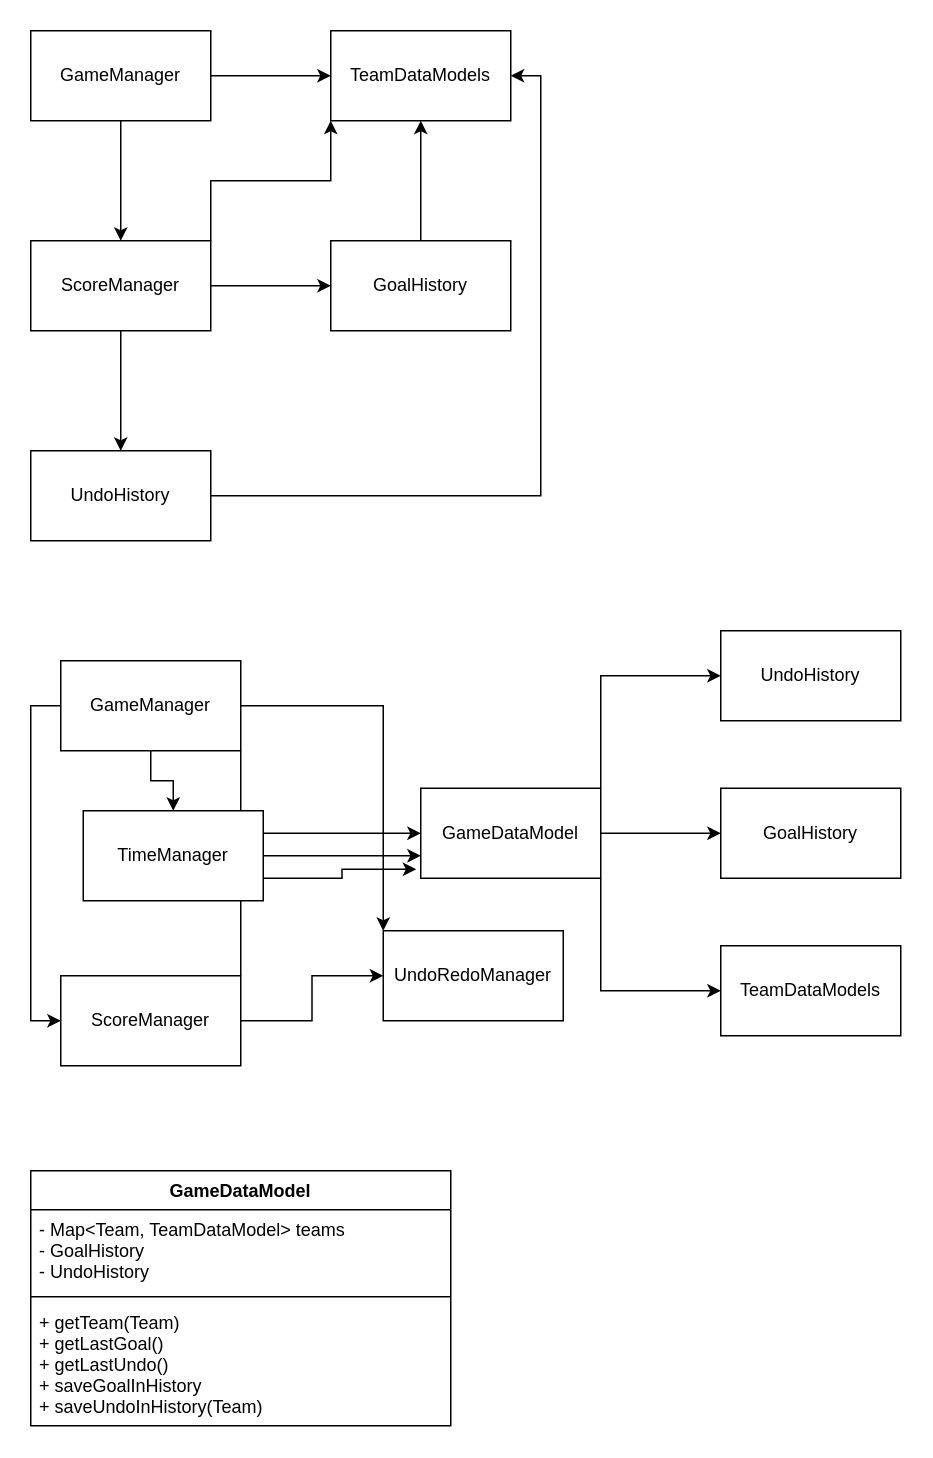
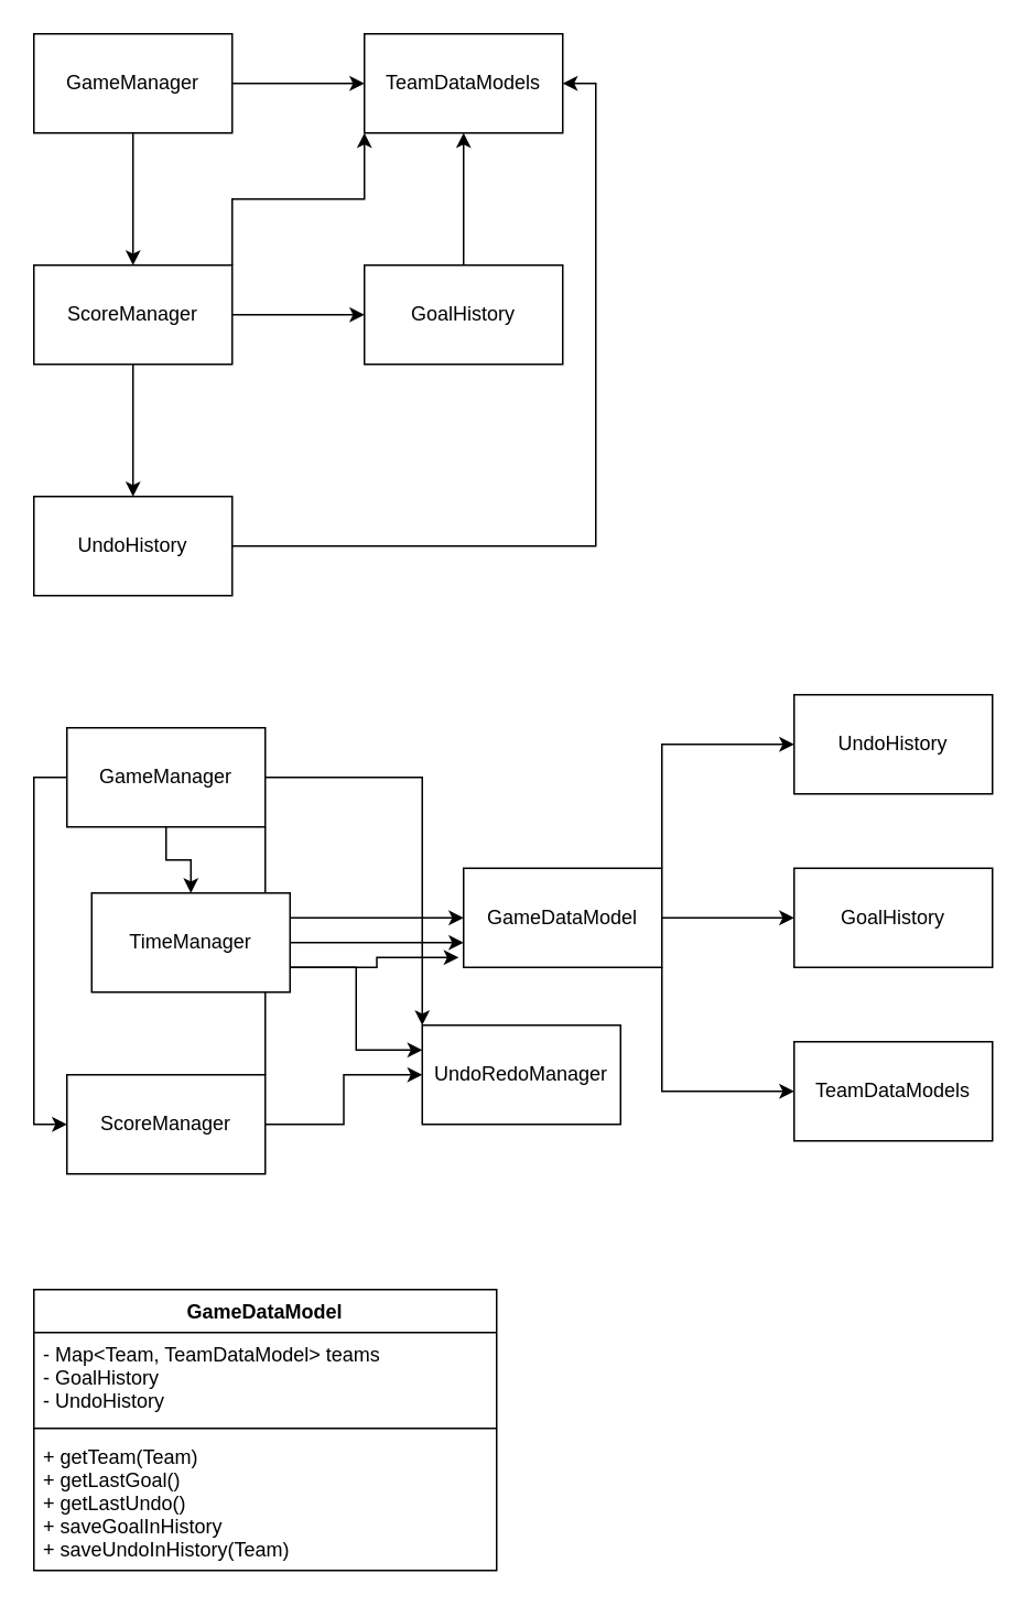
  <mxCell id="0" />
  <mxCell id="1" parent="0" />
  <mxCell id="2" value="" style="edgeStyle=orthogonalEdgeStyle;rounded=0;orthogonalLoop=1;jettySize=auto;html=1;" edge="1" parent="1" source="4" target="9"><mxGeometry relative="1" as="geometry" /></mxCell>
  <mxCell id="3" value="" style="edgeStyle=orthogonalEdgeStyle;rounded=0;orthogonalLoop=1;jettySize=auto;html=1;" edge="1" parent="1" source="4" target="5"><mxGeometry relative="1" as="geometry" /></mxCell>
  <mxCell id="4" value="GameManager" style="rounded=0;whiteSpace=wrap;html=1;" vertex="1" parent="1"><mxGeometry x="20" y="20" width="120" height="60" as="geometry" /></mxCell>
  <mxCell id="5" value="TeamDataModels" style="rounded=0;whiteSpace=wrap;html=1;" vertex="1" parent="1"><mxGeometry x="220" y="20" width="120" height="60" as="geometry" /></mxCell>
  <mxCell id="6" value="" style="edgeStyle=orthogonalEdgeStyle;rounded=0;orthogonalLoop=1;jettySize=auto;html=1;" edge="1" parent="1" source="9" target="13"><mxGeometry relative="1" as="geometry" /></mxCell>
  <mxCell id="7" value="" style="edgeStyle=orthogonalEdgeStyle;rounded=0;orthogonalLoop=1;jettySize=auto;html=1;" edge="1" parent="1" source="9" target="11"><mxGeometry relative="1" as="geometry" /></mxCell>
  <mxCell id="8" style="edgeStyle=orthogonalEdgeStyle;rounded=0;orthogonalLoop=1;jettySize=auto;html=1;exitX=1;exitY=0;exitDx=0;exitDy=0;entryX=0;entryY=1;entryDx=0;entryDy=0;" edge="1" parent="1" source="9" target="5"><mxGeometry relative="1" as="geometry" /></mxCell>
  <mxCell id="9" value="ScoreManager" style="rounded=0;whiteSpace=wrap;html=1;" vertex="1" parent="1"><mxGeometry x="20" y="160" width="120" height="60" as="geometry" /></mxCell>
  <mxCell id="10" style="edgeStyle=orthogonalEdgeStyle;rounded=0;orthogonalLoop=1;jettySize=auto;html=1;exitX=1;exitY=0.5;exitDx=0;exitDy=0;entryX=1;entryY=0.5;entryDx=0;entryDy=0;" edge="1" parent="1" source="11" target="5"><mxGeometry relative="1" as="geometry" /></mxCell>
  <mxCell id="11" value="UndoHistory" style="rounded=0;whiteSpace=wrap;html=1;" vertex="1" parent="1"><mxGeometry x="20" y="300" width="120" height="60" as="geometry" /></mxCell>
  <mxCell id="12" style="edgeStyle=orthogonalEdgeStyle;rounded=0;orthogonalLoop=1;jettySize=auto;html=1;exitX=0.5;exitY=0;exitDx=0;exitDy=0;entryX=0.5;entryY=1;entryDx=0;entryDy=0;" edge="1" parent="1" source="13" target="5"><mxGeometry relative="1" as="geometry" /></mxCell>
  <mxCell id="13" value="GoalHistory" style="rounded=0;whiteSpace=wrap;html=1;" vertex="1" parent="1"><mxGeometry x="220" y="160" width="120" height="60" as="geometry" /></mxCell>
  <mxCell id="14" style="edgeStyle=orthogonalEdgeStyle;rounded=0;orthogonalLoop=1;jettySize=auto;html=1;exitX=1;exitY=1;exitDx=0;exitDy=0;entryX=0;entryY=0.5;entryDx=0;entryDy=0;" edge="1" parent="1" source="18" target="28"><mxGeometry relative="1" as="geometry" /></mxCell>
  <mxCell id="15" style="edgeStyle=orthogonalEdgeStyle;rounded=0;orthogonalLoop=1;jettySize=auto;html=1;exitX=0;exitY=0.5;exitDx=0;exitDy=0;entryX=0;entryY=0.5;entryDx=0;entryDy=0;" edge="1" parent="1" source="18" target="22"><mxGeometry relative="1" as="geometry" /></mxCell>
  <mxCell id="16" style="edgeStyle=orthogonalEdgeStyle;rounded=0;orthogonalLoop=1;jettySize=auto;html=1;exitX=0.5;exitY=1;exitDx=0;exitDy=0;entryX=0.5;entryY=0;entryDx=0;entryDy=0;" edge="1" parent="1" source="18" target="31"><mxGeometry relative="1" as="geometry" /></mxCell>
  <mxCell id="17" style="edgeStyle=orthogonalEdgeStyle;rounded=0;orthogonalLoop=1;jettySize=auto;html=1;exitX=1;exitY=0.5;exitDx=0;exitDy=0;entryX=0;entryY=0;entryDx=0;entryDy=0;" edge="1" parent="1" source="18" target="32"><mxGeometry relative="1" as="geometry" /></mxCell>
  <mxCell id="18" value="GameManager" style="rounded=0;whiteSpace=wrap;html=1;" vertex="1" parent="1"><mxGeometry x="40" y="440" width="120" height="60" as="geometry" /></mxCell>
  <mxCell id="19" value="TeamDataModels" style="rounded=0;whiteSpace=wrap;html=1;" vertex="1" parent="1"><mxGeometry x="480" y="630" width="120" height="60" as="geometry" /></mxCell>
  <mxCell id="20" style="edgeStyle=orthogonalEdgeStyle;rounded=0;orthogonalLoop=1;jettySize=auto;html=1;exitX=1;exitY=0;exitDx=0;exitDy=0;entryX=0;entryY=0.75;entryDx=0;entryDy=0;" edge="1" parent="1" source="22" target="28"><mxGeometry relative="1" as="geometry" /></mxCell>
  <mxCell id="21" style="edgeStyle=orthogonalEdgeStyle;rounded=0;orthogonalLoop=1;jettySize=auto;html=1;exitX=1;exitY=0.5;exitDx=0;exitDy=0;entryX=0;entryY=0.5;entryDx=0;entryDy=0;" edge="1" parent="1" source="22" target="32"><mxGeometry relative="1" as="geometry" /></mxCell>
  <mxCell id="22" value="ScoreManager" style="rounded=0;whiteSpace=wrap;html=1;" vertex="1" parent="1"><mxGeometry x="40" y="650" width="120" height="60" as="geometry" /></mxCell>
  <mxCell id="23" value="UndoHistory" style="rounded=0;whiteSpace=wrap;html=1;" vertex="1" parent="1"><mxGeometry x="480" y="420" width="120" height="60" as="geometry" /></mxCell>
  <mxCell id="24" value="GoalHistory" style="rounded=0;whiteSpace=wrap;html=1;" vertex="1" parent="1"><mxGeometry x="480" y="525" width="120" height="60" as="geometry" /></mxCell>
  <mxCell id="25" style="edgeStyle=orthogonalEdgeStyle;rounded=0;orthogonalLoop=1;jettySize=auto;html=1;exitX=1;exitY=0;exitDx=0;exitDy=0;entryX=0;entryY=0.5;entryDx=0;entryDy=0;" edge="1" parent="1" source="28" target="23"><mxGeometry relative="1" as="geometry" /></mxCell>
  <mxCell id="26" style="edgeStyle=orthogonalEdgeStyle;rounded=0;orthogonalLoop=1;jettySize=auto;html=1;exitX=1;exitY=0.5;exitDx=0;exitDy=0;entryX=0;entryY=0.5;entryDx=0;entryDy=0;" edge="1" parent="1" source="28" target="24"><mxGeometry relative="1" as="geometry" /></mxCell>
  <mxCell id="27" style="edgeStyle=orthogonalEdgeStyle;rounded=0;orthogonalLoop=1;jettySize=auto;html=1;exitX=1;exitY=1;exitDx=0;exitDy=0;entryX=0;entryY=0.5;entryDx=0;entryDy=0;" edge="1" parent="1" source="28" target="19"><mxGeometry relative="1" as="geometry" /></mxCell>
  <mxCell id="28" value="GameDataModel" style="rounded=0;whiteSpace=wrap;html=1;" vertex="1" parent="1"><mxGeometry x="280" y="525" width="120" height="60" as="geometry" /></mxCell>
  <mxCell id="29" style="edgeStyle=orthogonalEdgeStyle;rounded=0;orthogonalLoop=1;jettySize=auto;html=1;exitX=1;exitY=0.75;exitDx=0;exitDy=0;entryX=-0.025;entryY=0.9;entryDx=0;entryDy=0;entryPerimeter=0;" edge="1" parent="1" source="31" target="28"><mxGeometry relative="1" as="geometry" /></mxCell>
+ <mxCell id="30" style="edgeStyle=orthogonalEdgeStyle;rounded=0;orthogonalLoop=1;jettySize=auto;html=1;exitX=1;exitY=0.75;exitDx=0;exitDy=0;entryX=0;entryY=0.25;entryDx=0;entryDy=0;" edge="1" parent="1" source="31" target="32"><mxGeometry relative="1" as="geometry" /></mxCell>
  <mxCell id="31" value="TimeManager" style="rounded=0;whiteSpace=wrap;html=1;" vertex="1" parent="1"><mxGeometry x="55" y="540" width="120" height="60" as="geometry" /></mxCell>
  <mxCell id="32" value="UndoRedoManager" style="rounded=0;whiteSpace=wrap;html=1;" vertex="1" parent="1"><mxGeometry x="255" y="620" width="120" height="60" as="geometry" /></mxCell>
  <mxCell id="33" value="GameDataModel" style="swimlane;fontStyle=1;align=center;verticalAlign=top;childLayout=stackLayout;horizontal=1;startSize=26;horizontalStack=0;resizeParent=1;resizeParentMax=0;resizeLast=0;collapsible=1;marginBottom=0;" vertex="1" parent="1"><mxGeometry x="20" y="780" width="280" height="170" as="geometry" /></mxCell>
  <mxCell id="34" value="- Map&lt;Team, TeamDataModel&gt; teams&#10;- GoalHistory&#10;- UndoHistory" style="text;strokeColor=none;fillColor=none;align=left;verticalAlign=top;spacingLeft=4;spacingRight=4;overflow=hidden;rotatable=0;points=[[0,0.5],[1,0.5]];portConstraint=eastwest;" vertex="1" parent="33"><mxGeometry y="26" width="280" height="54" as="geometry" /></mxCell>
  <mxCell id="35" value="" style="line;strokeWidth=1;fillColor=none;align=left;verticalAlign=middle;spacingTop=-1;spacingLeft=3;spacingRight=3;rotatable=0;labelPosition=right;points=[];portConstraint=eastwest;" vertex="1" parent="33"><mxGeometry y="80" width="280" height="8" as="geometry" /></mxCell>
  <mxCell id="36" value="+ getTeam(Team)&#10;+ getLastGoal()&#10;+ getLastUndo()&#10;+ saveGoalInHistory&#10;+ saveUndoInHistory(Team)" style="text;strokeColor=none;fillColor=none;align=left;verticalAlign=top;spacingLeft=4;spacingRight=4;overflow=hidden;rotatable=0;points=[[0,0.5],[1,0.5]];portConstraint=eastwest;" vertex="1" parent="33"><mxGeometry y="88" width="280" height="82" as="geometry" /></mxCell>
